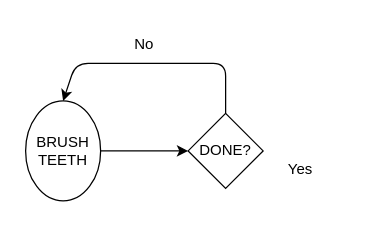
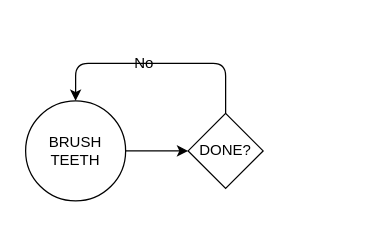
  <mxCell id="0" />
  <mxCell id="1" parent="0" />
- <mxCell id="2" value="BRUSH&lt;br&gt;TEETH" style="ellipse;whiteSpace=wrap;html=1;aspect=fixed;fillColor=none;" parent="1" vertex="1"><mxGeometry x="20" y="80" width="60" height="80" as="geometry" /></mxCell>
- <mxCell id="3" value="No" style="text;html=1;strokeColor=none;fillColor=none;align=center;verticalAlign=middle;whiteSpace=wrap;rounded=0;" parent="1" vertex="1"><mxGeometry x="85" y="20" width="60" height="30" as="geometry" /></mxCell>
+ <mxCell id="2" value="BRUSH&lt;br&gt;TEETH" style="ellipse;whiteSpace=wrap;html=1;aspect=fixed;fillColor=none;" parent="1" vertex="1"><mxGeometry x="20" y="80" width="80" height="80" as="geometry" /></mxCell>
+ <mxCell id="3" value="No" style="text;html=1;strokeColor=none;fillColor=none;align=center;verticalAlign=middle;whiteSpace=wrap;rounded=0;" parent="1" vertex="1"><mxGeometry x="85" y="35" width="60" height="30" as="geometry" /></mxCell>
  <mxCell id="4" value="" style="endArrow=classic;html=1;exitX=1;exitY=0.5;exitDx=0;exitDy=0;" parent="1" source="2" edge="1"><mxGeometry width="50" height="50" relative="1" as="geometry"><mxPoint x="170" y="110" as="sourcePoint" /><mxPoint x="150" y="120" as="targetPoint" /></mxGeometry></mxCell>
  <mxCell id="5" style="edgeStyle=none;html=1;entryX=0.5;entryY=0;entryDx=0;entryDy=0;" parent="1" source="6" target="2" edge="1"><mxGeometry relative="1" as="geometry"><mxPoint x="180" y="40" as="targetPoint" /><Array as="points"><mxPoint x="180" y="50" /><mxPoint x="60" y="50" /></Array></mxGeometry></mxCell>
  <mxCell id="6" value="DONE?" style="rhombus;whiteSpace=wrap;html=1;fillColor=none;" parent="1" vertex="1"><mxGeometry x="150" y="90" width="60" height="60" as="geometry" /></mxCell>
- <mxCell id="7" value="Yes" style="text;html=1;strokeColor=none;fillColor=none;align=center;verticalAlign=middle;whiteSpace=wrap;rounded=0;" parent="1" vertex="1"><mxGeometry x="210" y="120" width="60" height="30" as="geometry" /></mxCell>
